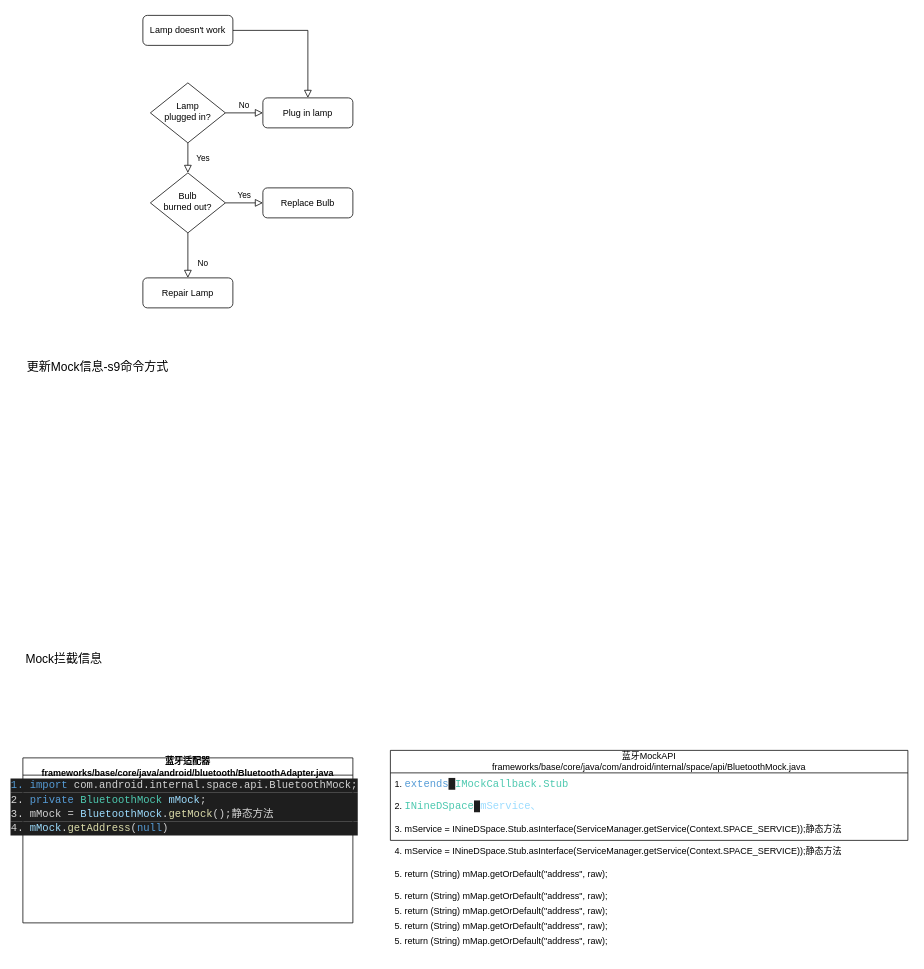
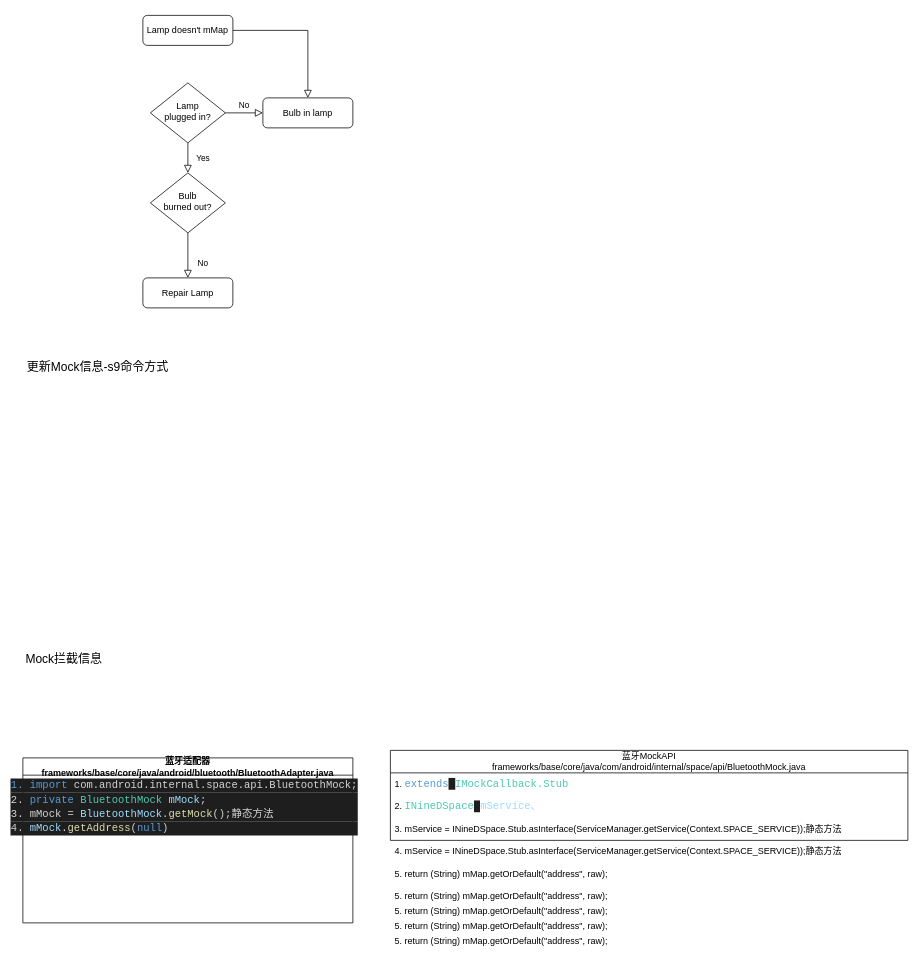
  <mxCell id="0" />
  <mxCell id="1" parent="0" />
  <mxCell id="2" value="" style="rounded=0;html=1;jettySize=auto;orthogonalLoop=1;fontSize=11;endArrow=block;endFill=0;endSize=8;strokeWidth=1;shadow=0;labelBackgroundColor=none;edgeStyle=orthogonalEdgeStyle;" parent="1" source="3" target="7" edge="1"><mxGeometry relative="1" as="geometry" /></mxCell>
- <mxCell id="3" value="Lamp doesn't work" style="rounded=1;whiteSpace=wrap;html=1;fontSize=12;glass=0;strokeWidth=1;shadow=0;" parent="1" vertex="1"><mxGeometry x="190" y="20" width="120" height="40" as="geometry" /></mxCell>
+ <mxCell id="3" value="Lamp doesn't mMap" style="rounded=1;whiteSpace=wrap;html=1;fontSize=12;glass=0;strokeWidth=1;shadow=0;" parent="1" vertex="1"><mxGeometry x="190" y="20" width="120" height="40" as="geometry" /></mxCell>
  <mxCell id="4" value="Yes" style="rounded=0;html=1;jettySize=auto;orthogonalLoop=1;fontSize=11;endArrow=block;endFill=0;endSize=8;strokeWidth=1;shadow=0;labelBackgroundColor=none;edgeStyle=orthogonalEdgeStyle;" parent="1" source="6" target="10" edge="1"><mxGeometry y="20" relative="1" as="geometry"><mxPoint as="offset" /></mxGeometry></mxCell>
  <mxCell id="5" value="No" style="edgeStyle=orthogonalEdgeStyle;rounded=0;html=1;jettySize=auto;orthogonalLoop=1;fontSize=11;endArrow=block;endFill=0;endSize=8;strokeWidth=1;shadow=0;labelBackgroundColor=none;" parent="1" source="6" target="7" edge="1"><mxGeometry y="10" relative="1" as="geometry"><mxPoint as="offset" /></mxGeometry></mxCell>
  <mxCell id="6" value="Lamp&lt;br&gt;plugged in?" style="rhombus;whiteSpace=wrap;html=1;shadow=0;fontFamily=Helvetica;fontSize=12;align=center;strokeWidth=1;spacing=6;spacingTop=-4;" parent="1" vertex="1"><mxGeometry x="200" y="110" width="100" height="80" as="geometry" /></mxCell>
- <mxCell id="7" value="Plug in lamp" style="rounded=1;whiteSpace=wrap;html=1;fontSize=12;glass=0;strokeWidth=1;shadow=0;" parent="1" vertex="1"><mxGeometry x="350" y="130" width="120" height="40" as="geometry" /></mxCell>
+ <mxCell id="7" value="Bulb in lamp" style="rounded=1;whiteSpace=wrap;html=1;fontSize=12;glass=0;strokeWidth=1;shadow=0;" parent="1" vertex="1"><mxGeometry x="350" y="130" width="120" height="40" as="geometry" /></mxCell>
  <mxCell id="8" value="No" style="rounded=0;html=1;jettySize=auto;orthogonalLoop=1;fontSize=11;endArrow=block;endFill=0;endSize=8;strokeWidth=1;shadow=0;labelBackgroundColor=none;edgeStyle=orthogonalEdgeStyle;" parent="1" source="10" target="11" edge="1"><mxGeometry x="0.333" y="20" relative="1" as="geometry"><mxPoint as="offset" /></mxGeometry></mxCell>
- <mxCell id="9" value="Yes" style="edgeStyle=orthogonalEdgeStyle;rounded=0;html=1;jettySize=auto;orthogonalLoop=1;fontSize=11;endArrow=block;endFill=0;endSize=8;strokeWidth=1;shadow=0;labelBackgroundColor=none;" parent="1" source="10" target="12" edge="1"><mxGeometry y="10" relative="1" as="geometry"><mxPoint as="offset" /></mxGeometry></mxCell>
  <mxCell id="10" value="Bulb&lt;br&gt;burned out?" style="rhombus;whiteSpace=wrap;html=1;shadow=0;fontFamily=Helvetica;fontSize=12;align=center;strokeWidth=1;spacing=6;spacingTop=-4;" parent="1" vertex="1"><mxGeometry x="200" y="230" width="100" height="80" as="geometry" /></mxCell>
  <mxCell id="11" value="Repair Lamp" style="rounded=1;whiteSpace=wrap;html=1;fontSize=12;glass=0;strokeWidth=1;shadow=0;" parent="1" vertex="1"><mxGeometry x="190" y="370" width="120" height="40" as="geometry" /></mxCell>
- <mxCell id="12" value="Replace Bulb" style="rounded=1;whiteSpace=wrap;html=1;fontSize=12;glass=0;strokeWidth=1;shadow=0;" parent="1" vertex="1"><mxGeometry x="350" y="250" width="120" height="40" as="geometry" /></mxCell>
  <mxCell id="13" value="更新Mock信息-s9命令方式" style="text;html=1;align=center;verticalAlign=middle;whiteSpace=wrap;rounded=0;fontSize=16;" vertex="1" parent="1"><mxGeometry y="470" width="200" height="35" as="geometry" x="30" /></mxCell>
  <mxCell id="14" value="Mock拦截信息" style="text;html=1;align=center;verticalAlign=middle;whiteSpace=wrap;rounded=0;fontSize=16;" vertex="1" parent="1"><mxGeometry y="860" width="110" height="35" as="geometry" x="30" /></mxCell>
  <mxCell id="15" value="&lt;span style=&quot;white-space: pre;&quot; data-slate-fragment=&quot;JTVCJTdCJTIyY2hpbGRyZW4lMjIlM0ElNUIlN0IlMjJ0ZXh0JTIyJTNBJTIyJUU4JTkzJTlEJUU3JTg5JTk5JUU5JTgwJTgyJUU5JTg1JThEJUU1JTk5JUE4JTIyJTdEJTVEJTdEJTVE&quot;&gt;蓝牙适配器&lt;br/&gt;frameworks/base/core/java/android/bluetooth/BluetoothAdapter.java&lt;br/&gt;&lt;/span&gt;" style="swimlane;whiteSpace=wrap;html=1;" vertex="1" parent="1"><mxGeometry y="1010" width="440" height="220" as="geometry" x="30" /></mxCell>
  <mxCell id="16" value="&lt;div style=&quot;color: rgb(212, 212, 212); background-color: rgb(30, 30, 30); font-family: Consolas, &amp;quot;Courier New&amp;quot;, monospace; font-size: 14px; line-height: 19px; white-space-collapse: preserve;&quot;&gt;&lt;span style=&quot;color: #569cd6;&quot;&gt;1. import&lt;/span&gt; com.android.internal.space.api.BluetoothMock;&lt;/div&gt;&lt;div style=&quot;text-align: left; color: rgb(212, 212, 212); background-color: rgb(30, 30, 30); font-family: Consolas, &amp;quot;Courier New&amp;quot;, monospace; font-size: 14px; line-height: 19px; white-space-collapse: preserve;&quot;&gt;2. &lt;span style=&quot;text-align: center; color: rgb(86, 156, 214);&quot;&gt;private&lt;/span&gt;&lt;span style=&quot;text-align: center;&quot;&gt; &lt;/span&gt;&lt;span style=&quot;text-align: center; color: rgb(78, 201, 176);&quot;&gt;BluetoothMock&lt;/span&gt;&lt;span style=&quot;text-align: center;&quot;&gt; &lt;/span&gt;&lt;span style=&quot;text-align: center; color: rgb(156, 220, 254);&quot;&gt;mMock&lt;/span&gt;&lt;span style=&quot;text-align: center;&quot;&gt;;&lt;/span&gt;&lt;/div&gt;&lt;div style=&quot;text-align: left; color: rgb(212, 212, 212); background-color: rgb(30, 30, 30); font-family: Consolas, &amp;quot;Courier New&amp;quot;, monospace; font-size: 14px; line-height: 19px; white-space-collapse: preserve;&quot;&gt;&lt;span style=&quot;text-align: center;&quot;&gt;3. &lt;/span&gt;&lt;span style=&quot;text-align: center;&quot;&gt;mMock = &lt;/span&gt;&lt;span style=&quot;text-align: center; color: rgb(156, 220, 254);&quot;&gt;BluetoothMock&lt;/span&gt;&lt;span style=&quot;text-align: center;&quot;&gt;.&lt;/span&gt;&lt;span style=&quot;text-align: center; color: rgb(220, 220, 170);&quot;&gt;getMock&lt;/span&gt;&lt;span style=&quot;text-align: center;&quot;&gt;();静态方法&lt;/span&gt;&lt;/div&gt;&lt;div style=&quot;text-align: left; color: rgb(212, 212, 212); background-color: rgb(30, 30, 30); font-family: Consolas, &amp;quot;Courier New&amp;quot;, monospace; font-size: 14px; line-height: 19px; white-space-collapse: preserve;&quot;&gt;&lt;span style=&quot;text-align: center;&quot;&gt;4. &lt;/span&gt;&lt;span style=&quot;text-align: center; color: rgb(156, 220, 254);&quot;&gt;mMock&lt;/span&gt;&lt;span style=&quot;text-align: center;&quot;&gt;.&lt;/span&gt;&lt;span style=&quot;text-align: center; color: rgb(220, 220, 170);&quot;&gt;getAddress&lt;/span&gt;&lt;span style=&quot;text-align: center;&quot;&gt;(&lt;/span&gt;&lt;span style=&quot;text-align: center; color: rgb(86, 156, 214);&quot;&gt;null&lt;/span&gt;&lt;span style=&quot;text-align: center;&quot;&gt;)&lt;/span&gt;&lt;/div&gt;" style="text;html=1;align=center;verticalAlign=middle;resizable=0;points=[];autosize=1;strokeColor=none;fillColor=none;fontSize=16;" vertex="1" parent="15"><mxGeometry x="-10" y="20" width="450" height="90" as="geometry" /></mxCell>
  <mxCell id="17" value="蓝牙MockAPI&lt;br&gt;frameworks/base/core/java/com/android/internal/space/api/BluetoothMock.java" style="swimlane;fontStyle=0;childLayout=stackLayout;horizontal=1;startSize=30;horizontalStack=0;resizeParent=1;resizeParentMax=0;resizeLast=0;collapsible=1;marginBottom=0;whiteSpace=wrap;html=1;" vertex="1" parent="1"><mxGeometry x="520" y="1000" width="690" height="120" as="geometry"><mxRectangle x="490" y="1110" width="460" height="40" as="alternateBounds" /></mxGeometry></mxCell>
  <mxCell id="18" value="1.&amp;nbsp;&lt;span style=&quot;font-family: Consolas, &amp;quot;Courier New&amp;quot;, monospace; font-size: 14px; white-space: pre; color: rgb(86, 156, 214);&quot;&gt;extends&lt;/span&gt;&lt;span style=&quot;background-color: rgb(30, 30, 30); color: rgb(212, 212, 212); font-family: Consolas, &amp;quot;Courier New&amp;quot;, monospace; font-size: 14px; white-space: pre;&quot;&gt; &lt;/span&gt;&lt;span style=&quot;font-family: Consolas, &amp;quot;Courier New&amp;quot;, monospace; font-size: 14px; white-space: pre; color: rgb(78, 201, 176);&quot;&gt;IMockCallback.Stub&lt;/span&gt;" style="text;strokeColor=none;fillColor=none;align=left;verticalAlign=middle;spacingLeft=4;spacingRight=4;overflow=hidden;points=[[0,0.5],[1,0.5]];portConstraint=eastwest;rotatable=0;whiteSpace=wrap;html=1;" vertex="1" parent="17"><mxGeometry y="30" width="690" height="30" as="geometry" /></mxCell>
  <mxCell id="19" value="2.&amp;nbsp;&lt;span style=&quot;font-family: Consolas, &amp;quot;Courier New&amp;quot;, monospace; font-size: 14px; white-space: pre; color: rgb(78, 201, 176);&quot;&gt;INineDSpace&lt;/span&gt;&lt;span style=&quot;background-color: rgb(30, 30, 30); color: rgb(212, 212, 212); font-family: Consolas, &amp;quot;Courier New&amp;quot;, monospace; font-size: 14px; white-space: pre;&quot;&gt; &lt;/span&gt;&lt;span style=&quot;font-family: Consolas, &amp;quot;Courier New&amp;quot;, monospace; font-size: 14px; white-space: pre; color: rgb(156, 220, 254);&quot;&gt;mService、&lt;/span&gt;" style="text;strokeColor=none;fillColor=none;align=left;verticalAlign=middle;spacingLeft=4;spacingRight=4;overflow=hidden;points=[[0,0.5],[1,0.5]];portConstraint=eastwest;rotatable=0;whiteSpace=wrap;html=1;" vertex="1" parent="17"><mxGeometry y="60" width="690" height="30" as="geometry" /></mxCell>
  <mxCell id="20" value="3.&amp;nbsp;mService = INineDSpace.Stub.asInterface(ServiceManager.getService(Context.SPACE_SERVICE));静态方法" style="text;strokeColor=none;fillColor=none;align=left;verticalAlign=middle;spacingLeft=4;spacingRight=4;overflow=hidden;points=[[0,0.5],[1,0.5]];portConstraint=eastwest;rotatable=0;whiteSpace=wrap;html=1;" vertex="1" parent="17"><mxGeometry y="90" width="690" height="30" as="geometry" /></mxCell>
  <mxCell id="21" value="4.&amp;nbsp;mService = INineDSpace.Stub.asInterface(ServiceManager.getService(Context.SPACE_SERVICE));静态方法" style="text;strokeColor=none;fillColor=none;align=left;verticalAlign=middle;spacingLeft=4;spacingRight=4;overflow=hidden;points=[[0,0.5],[1,0.5]];portConstraint=eastwest;rotatable=0;whiteSpace=wrap;html=1;" vertex="1" parent="1"><mxGeometry x="520" y="1120" width="690" height="30" as="geometry" /></mxCell>
  <mxCell id="22" value="5. return (String) mMap.getOrDefault(&quot;address&quot;, raw);" style="text;strokeColor=none;fillColor=none;align=left;verticalAlign=middle;spacingLeft=4;spacingRight=4;overflow=hidden;points=[[0,0.5],[1,0.5]];portConstraint=eastwest;rotatable=0;whiteSpace=wrap;html=1;" vertex="1" parent="1"><mxGeometry x="520" y="1150" width="690" height="30" as="geometry" /></mxCell>
  <mxCell id="23" value="5. return (String) mMap.getOrDefault(&quot;address&quot;, raw);" style="text;strokeColor=none;fillColor=none;align=left;verticalAlign=middle;spacingLeft=4;spacingRight=4;overflow=hidden;points=[[0,0.5],[1,0.5]];portConstraint=eastwest;rotatable=0;whiteSpace=wrap;html=1;" vertex="1" parent="1"><mxGeometry x="520" y="1180" width="690" height="30" as="geometry" /></mxCell>
  <mxCell id="24" value="5. return (String) mMap.getOrDefault(&quot;address&quot;, raw);" style="text;strokeColor=none;fillColor=none;align=left;verticalAlign=middle;spacingLeft=4;spacingRight=4;overflow=hidden;points=[[0,0.5],[1,0.5]];portConstraint=eastwest;rotatable=0;whiteSpace=wrap;html=1;" vertex="1" parent="1"><mxGeometry x="520" y="1220" width="690" height="30" as="geometry" /></mxCell>
  <mxCell id="25" value="5. return (String) mMap.getOrDefault(&quot;address&quot;, raw);" style="text;strokeColor=none;fillColor=none;align=left;verticalAlign=middle;spacingLeft=4;spacingRight=4;overflow=hidden;points=[[0,0.5],[1,0.5]];portConstraint=eastwest;rotatable=0;whiteSpace=wrap;html=1;" vertex="1" parent="1"><mxGeometry x="520" y="1200" width="690" height="30" as="geometry" /></mxCell>
  <mxCell id="26" value="5. return (String) mMap.getOrDefault(&quot;address&quot;, raw);" style="text;strokeColor=none;fillColor=none;align=left;verticalAlign=middle;spacingLeft=4;spacingRight=4;overflow=hidden;points=[[0,0.5],[1,0.5]];portConstraint=eastwest;rotatable=0;whiteSpace=wrap;html=1;" vertex="1" parent="1"><mxGeometry x="520" y="1240" width="690" height="30" as="geometry" /></mxCell>
